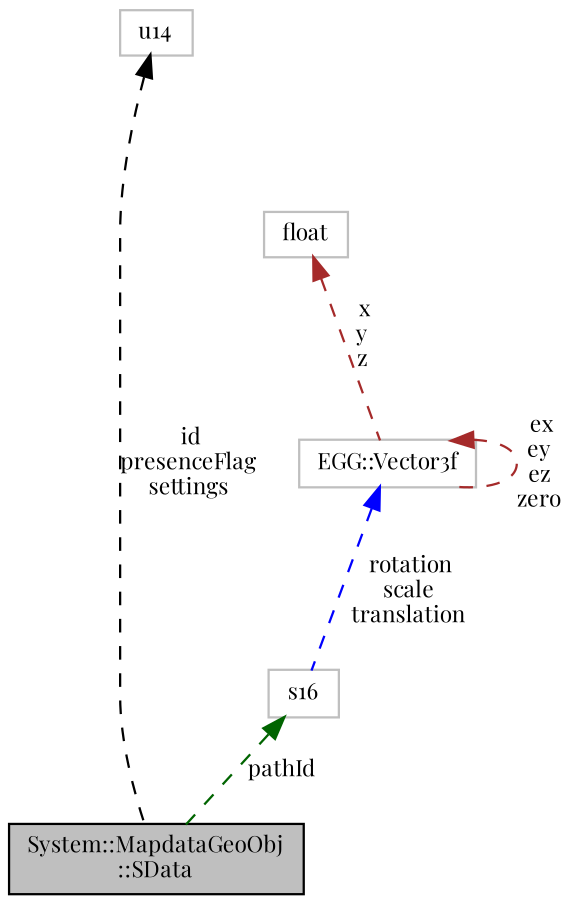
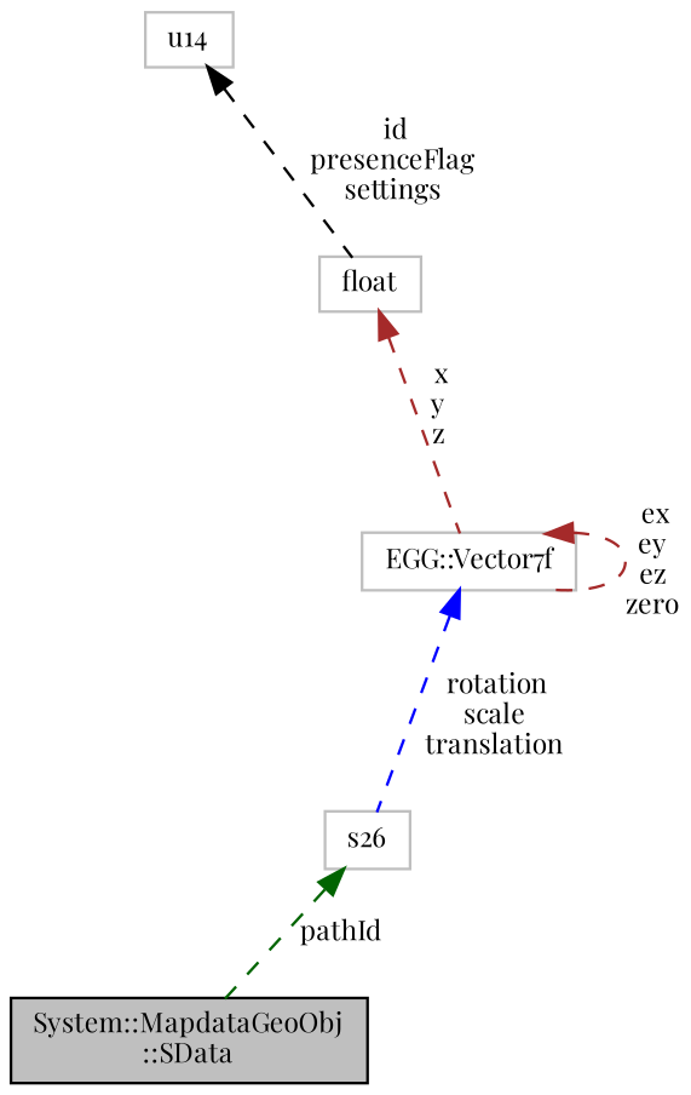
  digraph {
    fontname="Playfair Display"
    node [color=grey75 fillcolor=white fontname="Playfair Display" fontsize=10 shape=record style=filled]
    edge [color=brown dir=back fontname="Playfair Display" fontsize=10 labelfontname=FreeMono labelfontsize=10 style=dashed]
    n1 [color=black fillcolor=grey75 fontcolor=black height=0.2 label="System::MapdataGeoObj\l::SData" width=0.4]
    n2 [height=0.2 label=u14 width=0.4]
-   n3 [height=0.2 label="EGG::Vector3f" width=0.4]
-   n4 [height=0.2 label=s16 width=0.4]
+   n3 [height=0.2 label="EGG::Vector7f" width=0.4]
+   n4 [height=0.2 label=s26 width=0.4]
    n5 [height=0.2 label=float width=0.4]
-   n2 -> n1 [color=black label=" id\npresenceFlag\nsettings"]
+   n2 -> n5 [color=black label=" id\npresenceFlag\nsettings"]
    n3 -> n3 [label=" ex\ney\nez\nzero"]
    n3 -> n4 [color=blue label=" rotation\nscale\ntranslation"]
    n4 -> n1 [color=darkgreen label=" pathId"]
    n5 -> n3 [label=" x\ny\nz"]
  }
